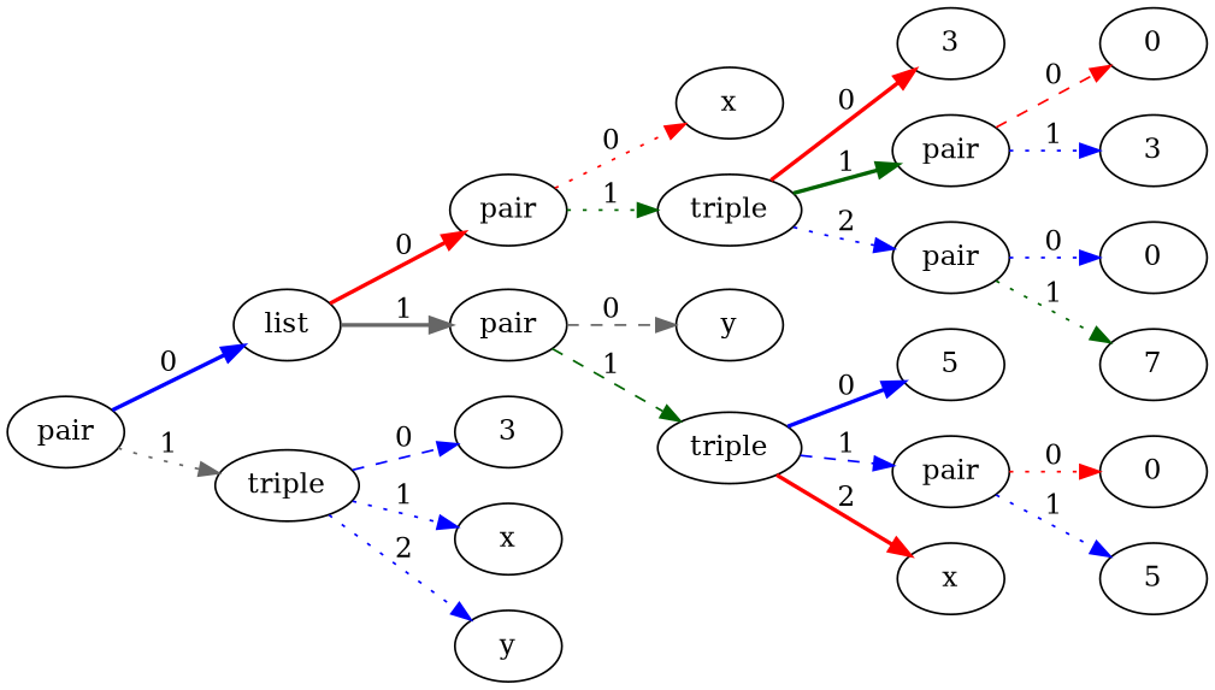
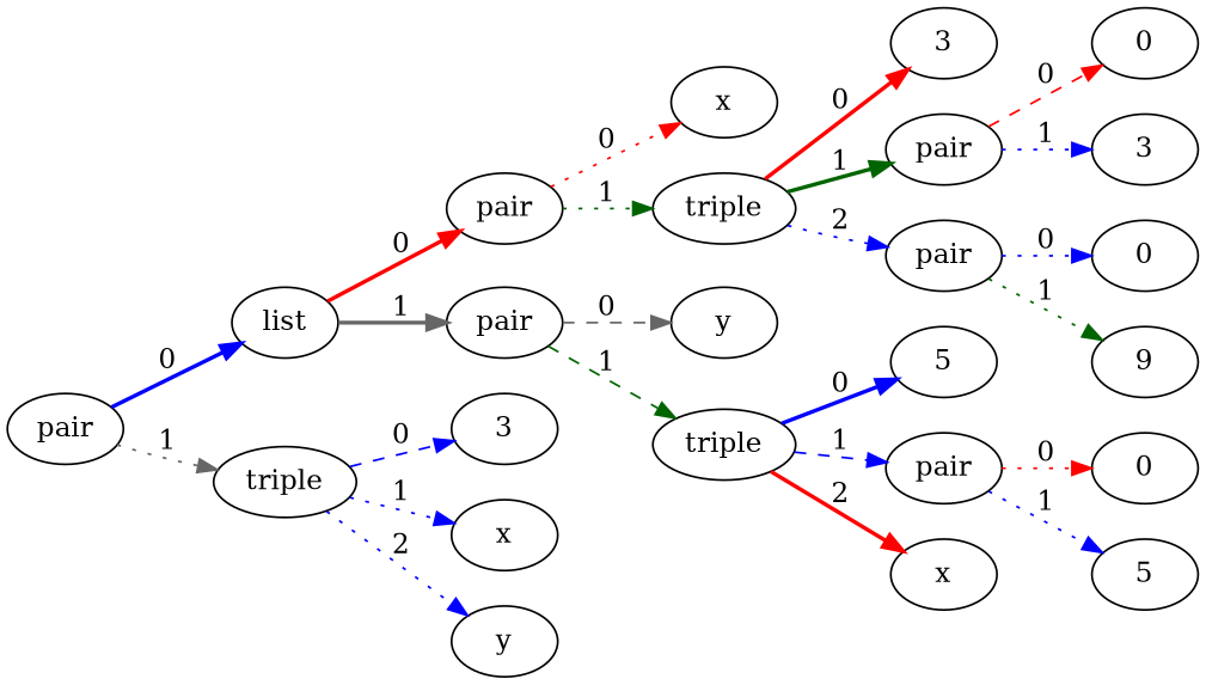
  digraph {
    rankdir=LR
    edge [color=blue style=dotted]
    n1 [label=pair]
    n2 [label=list]
    n3 [label=triple]
    n4 [label=pair]
    n5 [label=pair]
    n6 [label=x]
    n7 [label=triple]
    n8 [label=3]
    n9 [label=pair]
    n10 [label=pair]
    n11 [label=0]
    n12 [label=3]
    n13 [label=0]
-   n14 [label=7]
+   n14 [label=9]
    n15 [label=y]
    n16 [label=triple]
    n17 [label=5]
    n18 [label=pair]
    n19 [label=x]
    n20 [label=0]
    n21 [label=5]
    n22 [label=3]
    n23 [label=x]
    n24 [label=y]
    n1 -> n2 [label=0 style=bold]
    n1 -> n3 [label=1 color=gray40]
    n2 -> n4 [label=0 color=red style=bold]
    n2 -> n5 [label=1 color=gray40 style=bold]
    n3 -> n22 [label=0 style=dashed]
    n3 -> n23 [label=1]
    n3 -> n24 [label=2]
    n4 -> n6 [label=0 color=red]
    n4 -> n7 [label=1 color=darkgreen]
    n5 -> n15 [label=0 color=gray40 style=dashed]
    n5 -> n16 [label=1 color=darkgreen style=dashed]
    n7 -> n8 [label=0 color=red style=bold]
    n7 -> n9 [label=1 color=darkgreen style=bold]
    n7 -> n10 [label=2]
    n9 -> n11 [label=0 color=red style=dashed]
    n9 -> n12 [label=1]
    n10 -> n13 [label=0]
    n10 -> n14 [label=1 color=darkgreen]
    n16 -> n17 [label=0 style=bold]
    n16 -> n18 [label=1 style=dashed]
    n16 -> n19 [label=2 color=red style=bold]
    n18 -> n20 [label=0 color=red]
    n18 -> n21 [label=1]
  }
